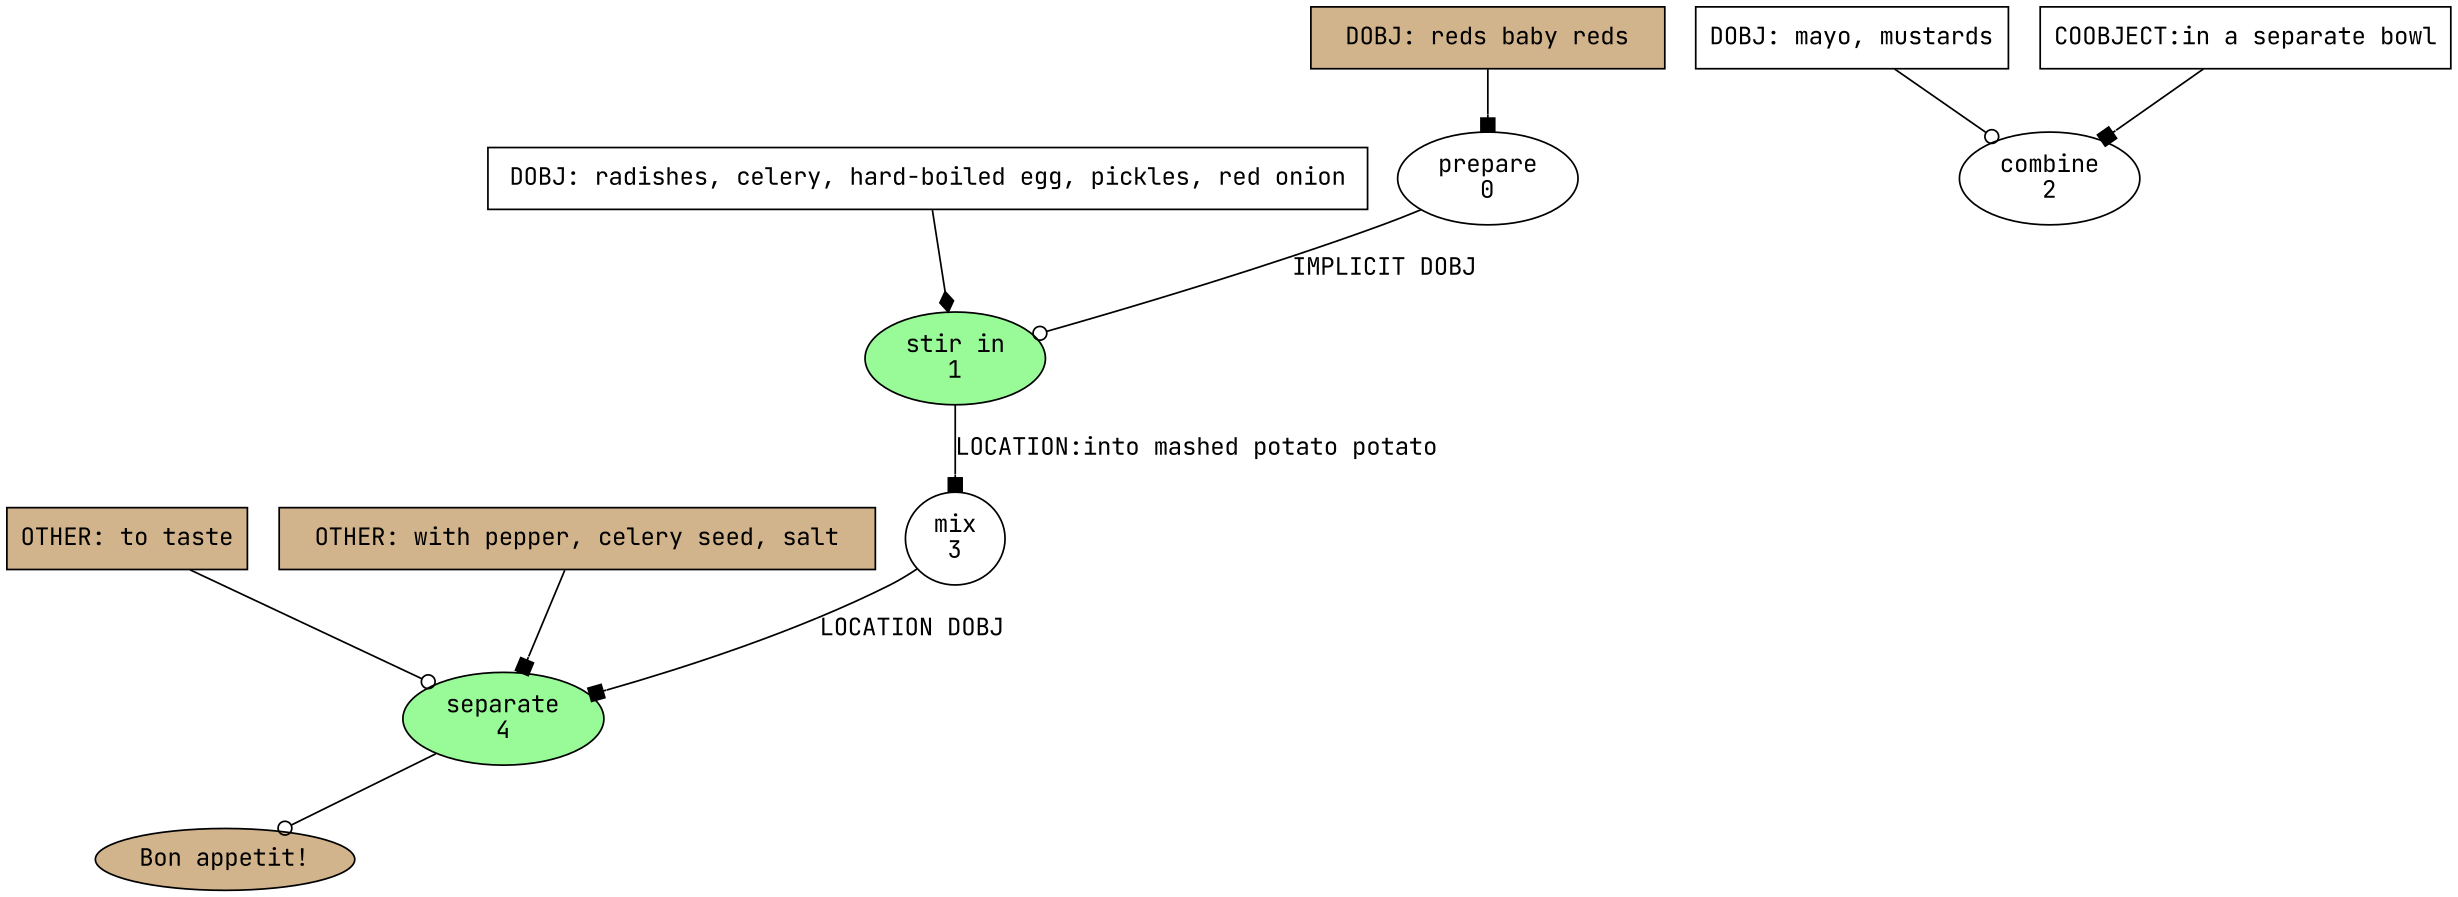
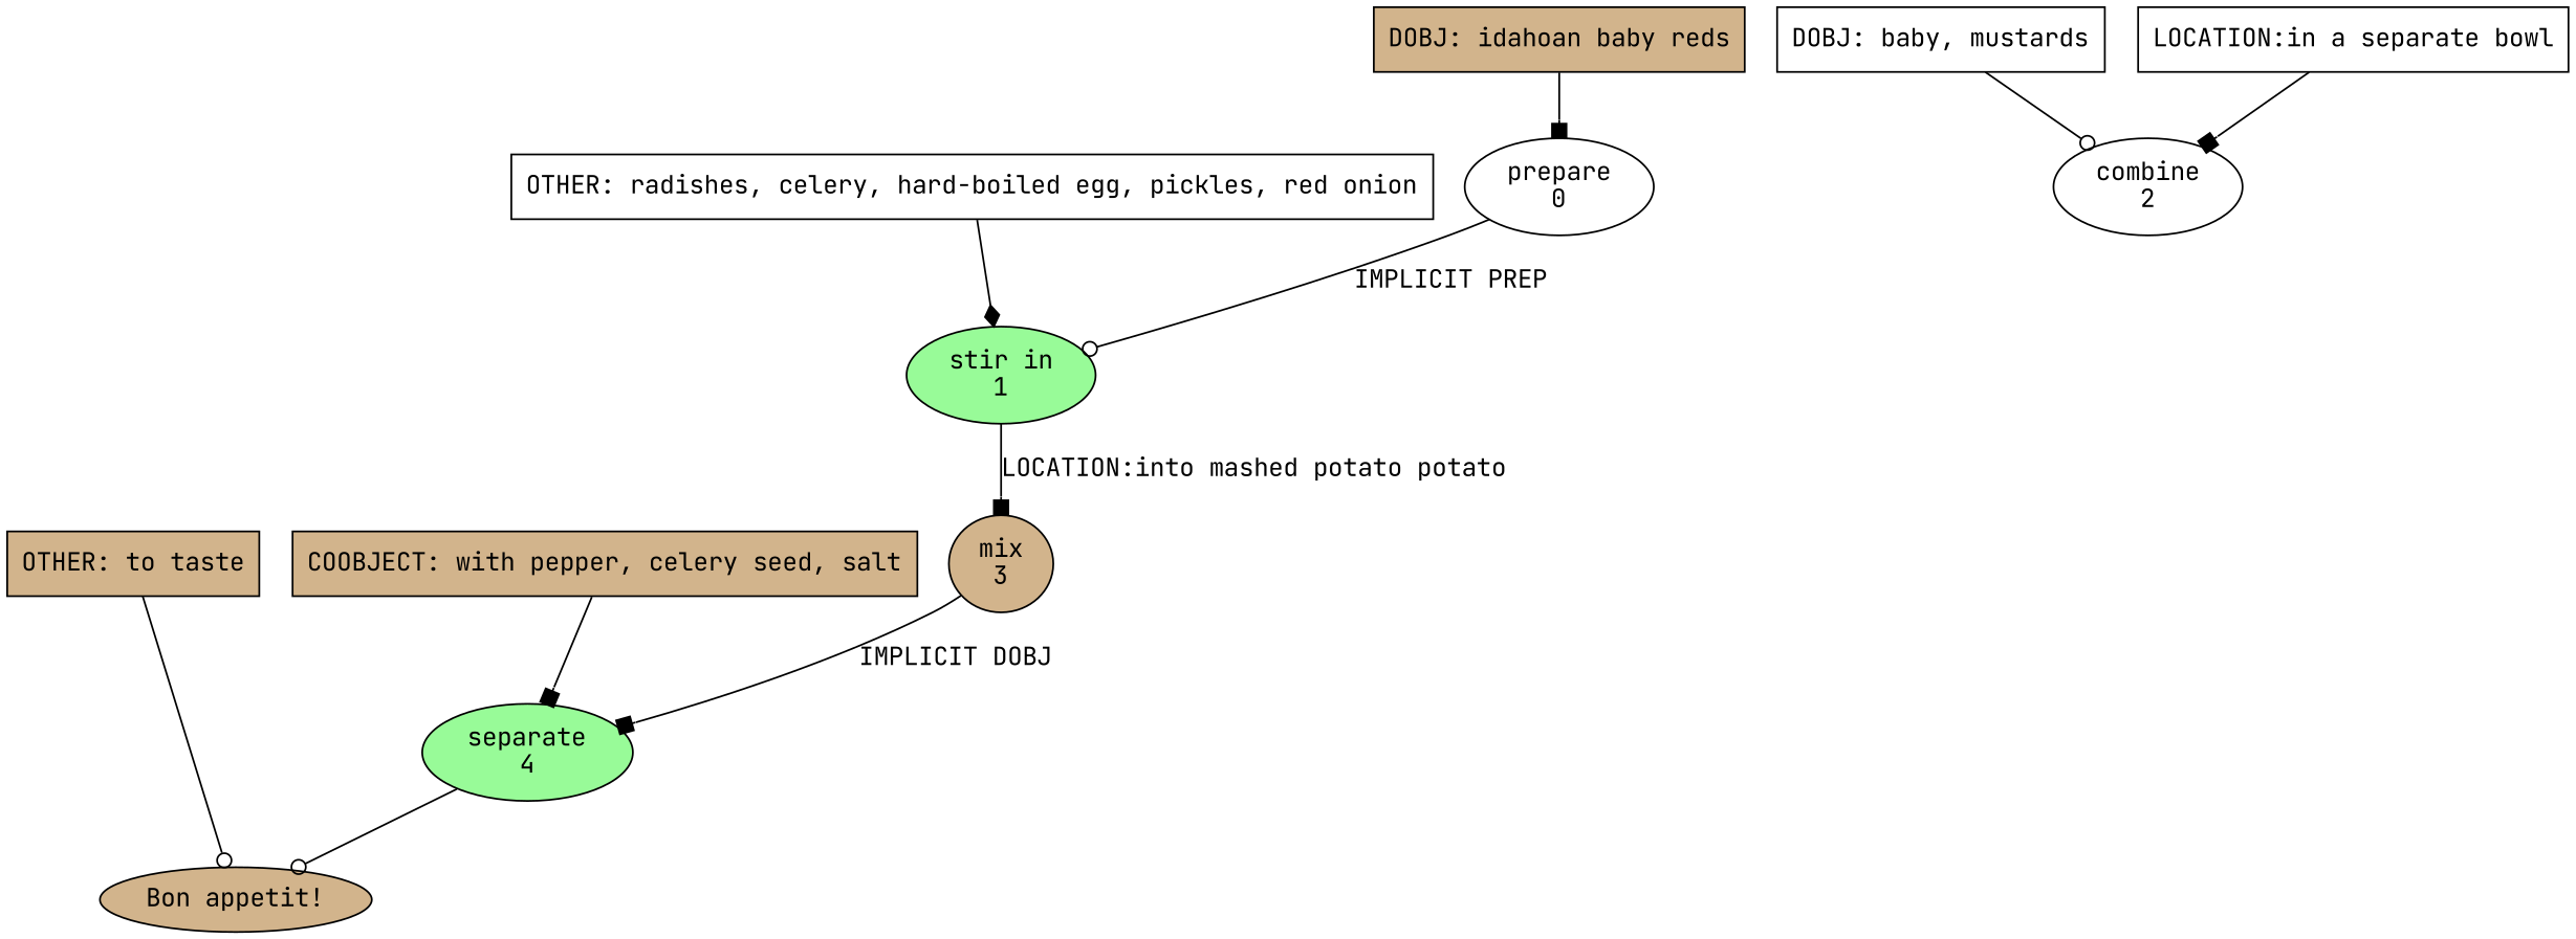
  digraph {
    fontname="JetBrains Mono"
    node [fillcolor=white fontname="JetBrains Mono" shape=oval style=filled]
    edge [arrowhead=box fontname="JetBrains Mono"]
    n1 [label="prepare\n0"]
    n2 [fillcolor=palegreen label="stir in\n1"]
-   n3 [label="mix\n3"]
+   n3 [fillcolor=tan label="mix\n3"]
    n4 [fillcolor=palegreen label="separate\n4"]
    n5 [label="combine\n2"]
    n6 [fillcolor=tan label="Bon appetit!"]
-   n7 [fillcolor=tan label="DOBJ: reds baby reds" shape=box]
-   n8 [label="DOBJ: mayo, mustards" shape=box]
-   n9 [label="COOBJECT:in a separate bowl" shape=box]
-   n10 [label="DOBJ: radishes, celery, hard-boiled egg, pickles, red onion" shape=box]
-   n11 [fillcolor=tan label="OTHER: with pepper, celery seed, salt" shape=box]
+   n7 [fillcolor=tan label="DOBJ: idahoan baby reds" shape=box]
+   n8 [label="DOBJ: baby, mustards" shape=box]
+   n9 [label="LOCATION:in a separate bowl" shape=box]
+   n10 [label="OTHER: radishes, celery, hard-boiled egg, pickles, red onion" shape=box]
+   n11 [fillcolor=tan label="COOBJECT: with pepper, celery seed, salt" shape=box]
    n12 [fillcolor=tan label="OTHER: to taste" shape=box]
-   n1 -> n2 [arrowhead=odot label="IMPLICIT DOBJ"]
+   n1 -> n2 [arrowhead=odot label="IMPLICIT PREP"]
    n2 -> n3 [label="LOCATION:into mashed potato potato"]
-   n3 -> n4 [label="LOCATION DOBJ"]
+   n3 -> n4 [label="IMPLICIT DOBJ"]
    n4 -> n6 [arrowhead=odot]
    n7 -> n1
    n8 -> n5 [arrowhead=odot]
    n9 -> n5
    n10 -> n2 [arrowhead=diamond]
    n11 -> n4
-   n12 -> n4 [arrowhead=odot]
+   n12 -> n6 [arrowhead=odot]
  }
